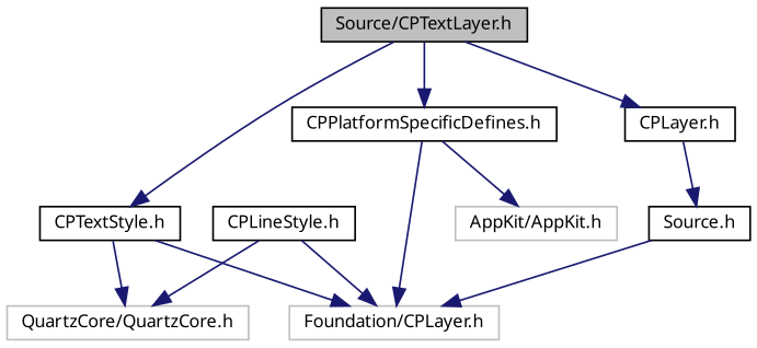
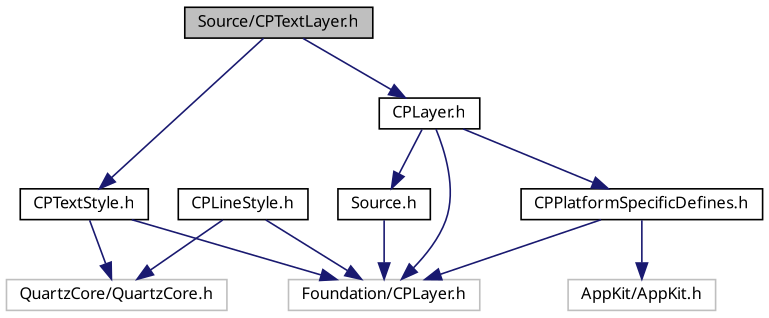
  digraph {
    node [color=black fontname="Lucinda Grande" fontsize=10 shape=record]
    edge [color=midnightblue fontname="Lucinda Grande" fontsize=10 labelfontname="Lucinda Grande" labelfontsize=10 style=solid]
    n1 [fillcolor=grey75 fontcolor=black height=0.2 label="Source/CPTextLayer.h" style=filled width=0.4]
    n2 [height=0.2 label="CPTextStyle.h" width=0.4]
    n3 [height=0.2 label="CPLayer.h" width=0.4]
    n4 [color=grey75 height=0.2 label="Foundation/CPLayer.h" width=0.4]
    n5 [color=grey75 height=0.2 label="QuartzCore/QuartzCore.h" width=0.4]
    n6 [height=0.2 label="Source.h" width=0.4]
    n7 [height=0.2 label="CPPlatformSpecificDefines.h" width=0.4]
    n8 [height=0.2 label="CPLineStyle.h" width=0.4]
    n9 [color=grey75 height=0.2 label="AppKit/AppKit.h" width=0.4]
    n1 -> n2
    n1 -> n3
    n2 -> n4
    n2 -> n5
+   n3 -> n4
    n3 -> n6
-   n1 -> n7
+   n3 -> n7
    n6 -> n4
    n7 -> n4
    n7 -> n9
    n8 -> n4
    n8 -> n5
  }
